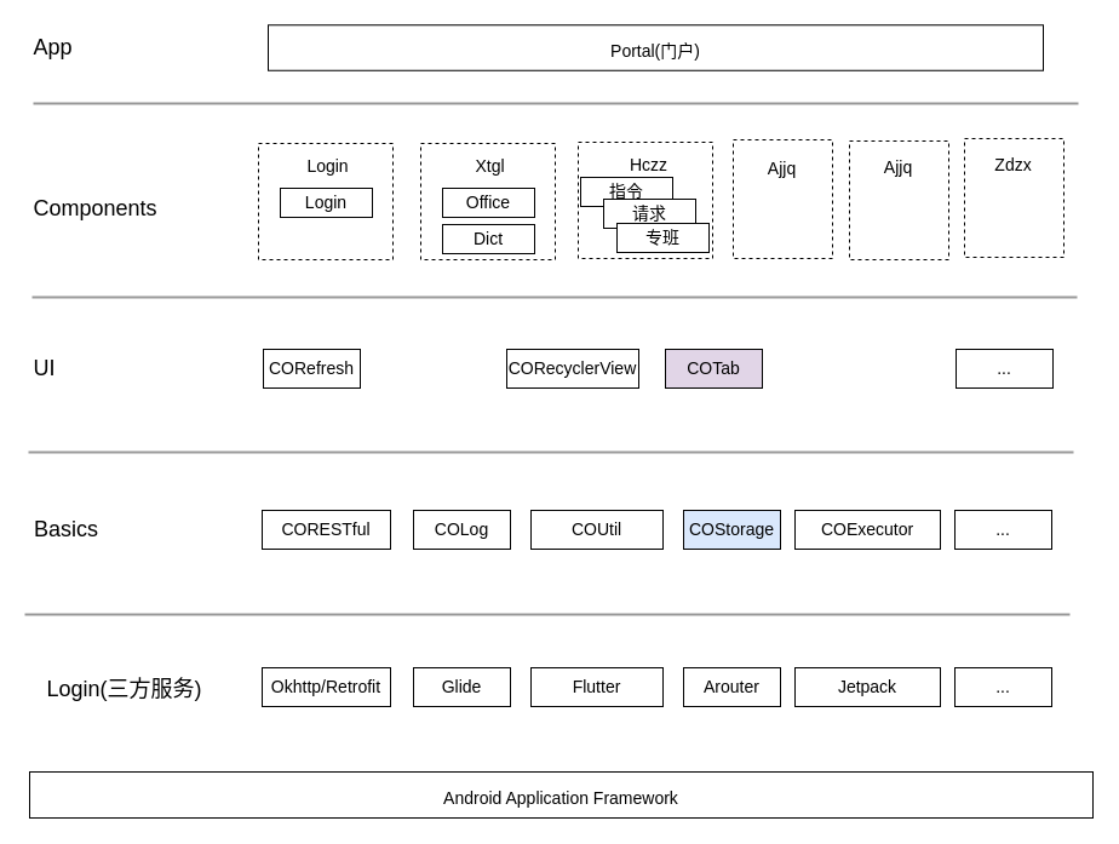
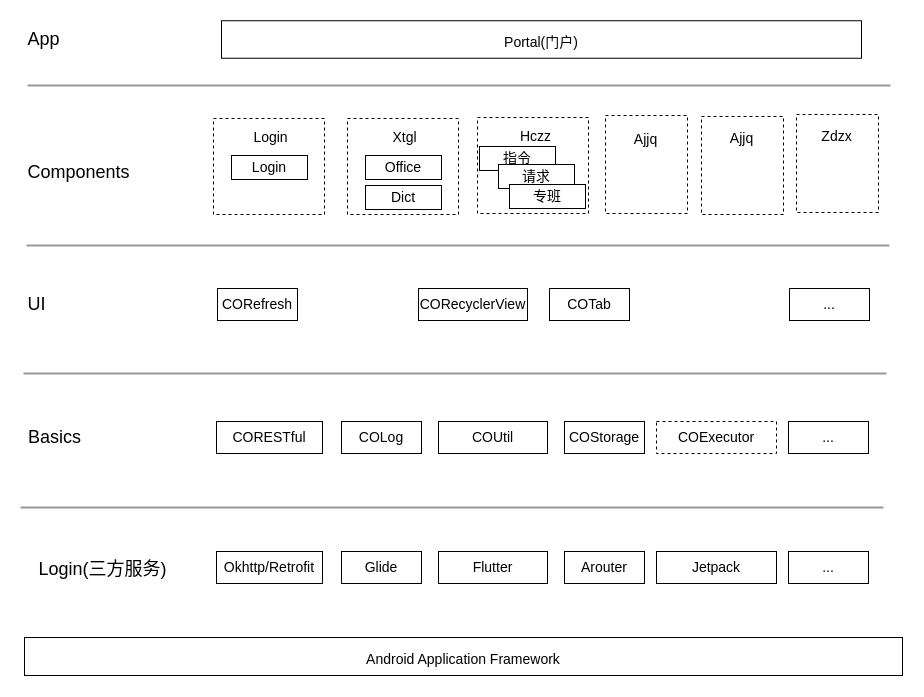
  <mxCell id="0" />
  <mxCell id="1" parent="0" />
  <mxCell id="2" value="&lt;font style=&quot;font-size: 18px&quot;&gt;App&lt;/font&gt;" style="text;html=1;align=center;verticalAlign=middle;resizable=0;points=[];autosize=1;strokeColor=none;fillColor=none;" vertex="1" parent="1"><mxGeometry x="22" y="29" width="42" height="20" as="geometry" /></mxCell>
  <mxCell id="3" value="&lt;font style=&quot;font-size: 14px&quot;&gt;Portal(门户)&lt;/font&gt;" style="rounded=0;whiteSpace=wrap;html=1;fontSize=24;" vertex="1" parent="1"><mxGeometry x="221" y="20.25" width="640" height="37.5" as="geometry" /></mxCell>
  <mxCell id="4" value="&lt;font style=&quot;font-size: 18px&quot;&gt;Components&lt;/font&gt;" style="text;html=1;align=center;verticalAlign=middle;resizable=0;points=[];autosize=1;strokeColor=none;fillColor=none;" vertex="1" parent="1"><mxGeometry x="22" y="162" width="112" height="20" as="geometry" /></mxCell>
  <mxCell id="5" value="" style="rounded=0;whiteSpace=wrap;html=1;fontSize=14;dashed=1;" vertex="1" parent="1"><mxGeometry x="213" y="118" width="111" height="96" as="geometry" /></mxCell>
  <mxCell id="6" value="Login" style="text;html=1;align=center;verticalAlign=middle;resizable=0;points=[];autosize=1;strokeColor=none;fillColor=none;fontSize=14;" vertex="1" parent="1"><mxGeometry x="248" y="126" width="44" height="21" as="geometry" /></mxCell>
  <mxCell id="7" value="Login" style="rounded=0;whiteSpace=wrap;html=1;fontSize=14;" vertex="1" parent="1"><mxGeometry x="231" y="155" width="76" height="24" as="geometry" /></mxCell>
  <mxCell id="8" value="" style="rounded=0;whiteSpace=wrap;html=1;fontSize=14;dashed=1;" vertex="1" parent="1"><mxGeometry x="347" y="118" width="111" height="96" as="geometry" /></mxCell>
  <mxCell id="9" value="Xtgl" style="text;html=1;align=center;verticalAlign=middle;resizable=0;points=[];autosize=1;strokeColor=none;fillColor=none;fontSize=14;" vertex="1" parent="1"><mxGeometry x="387" y="126" width="34" height="21" as="geometry" /></mxCell>
  <mxCell id="10" value="Office" style="rounded=0;whiteSpace=wrap;html=1;fontSize=14;" vertex="1" parent="1"><mxGeometry x="365" y="155" width="76" height="24" as="geometry" /></mxCell>
  <mxCell id="11" value="Dict" style="rounded=0;whiteSpace=wrap;html=1;fontSize=14;" vertex="1" parent="1"><mxGeometry x="365" y="185" width="76" height="24" as="geometry" /></mxCell>
  <mxCell id="12" value="" style="rounded=0;whiteSpace=wrap;html=1;fontSize=14;dashed=1;" vertex="1" parent="1"><mxGeometry x="477" y="117" width="111" height="96" as="geometry" /></mxCell>
  <mxCell id="13" value="Hczz" style="text;html=1;align=center;verticalAlign=middle;resizable=0;points=[];autosize=1;strokeColor=none;fillColor=none;fontSize=14;" vertex="1" parent="1"><mxGeometry x="514" y="125" width="41" height="21" as="geometry" /></mxCell>
  <mxCell id="14" value="" style="rounded=0;whiteSpace=wrap;html=1;fontSize=14;dashed=1;" vertex="1" parent="1"><mxGeometry x="605" y="115" width="82" height="98" as="geometry" /></mxCell>
  <mxCell id="15" value="Ajjq" style="text;html=1;align=center;verticalAlign=middle;resizable=0;points=[];autosize=1;strokeColor=none;fillColor=none;fontSize=14;" vertex="1" parent="1"><mxGeometry x="628" y="128" width="33" height="21" as="geometry" /></mxCell>
  <mxCell id="16" value="" style="rounded=0;whiteSpace=wrap;html=1;fontSize=14;dashed=1;" vertex="1" parent="1"><mxGeometry x="701" y="116" width="82" height="98" as="geometry" /></mxCell>
  <mxCell id="17" value="Ajjq" style="text;html=1;align=center;verticalAlign=middle;resizable=0;points=[];autosize=1;strokeColor=none;fillColor=none;fontSize=14;" vertex="1" parent="1"><mxGeometry x="724" y="127" width="33" height="21" as="geometry" /></mxCell>
  <mxCell id="18" value="" style="rounded=0;whiteSpace=wrap;html=1;fontSize=14;dashed=1;" vertex="1" parent="1"><mxGeometry x="796" y="114" width="82" height="98" as="geometry" /></mxCell>
  <mxCell id="19" value="Zdzx" style="text;html=1;align=center;verticalAlign=middle;resizable=0;points=[];autosize=1;strokeColor=none;fillColor=none;fontSize=14;" vertex="1" parent="1"><mxGeometry x="816" y="125" width="40" height="21" as="geometry" /></mxCell>
  <mxCell id="20" value="指令" style="rounded=0;whiteSpace=wrap;html=1;fontSize=14;" vertex="1" parent="1"><mxGeometry x="479" y="146" width="76" height="24" as="geometry" /></mxCell>
  <mxCell id="21" value="请求" style="rounded=0;whiteSpace=wrap;html=1;fontSize=14;" vertex="1" parent="1"><mxGeometry x="498" y="164" width="76" height="24" as="geometry" /></mxCell>
  <mxCell id="22" value="专班" style="rounded=0;whiteSpace=wrap;html=1;fontSize=14;" vertex="1" parent="1"><mxGeometry x="509" y="184" width="76" height="24" as="geometry" /></mxCell>
  <mxCell id="23" value="&lt;font style=&quot;font-size: 18px&quot;&gt;UI&lt;/font&gt;" style="text;html=1;align=center;verticalAlign=middle;resizable=0;points=[];autosize=1;strokeColor=none;fillColor=none;" vertex="1" parent="1"><mxGeometry x="22" y="294" width="28" height="20" as="geometry" /></mxCell>
  <mxCell id="24" value="&lt;font style=&quot;font-size: 14px&quot;&gt;Android Application Framework&lt;/font&gt;" style="rounded=0;whiteSpace=wrap;html=1;fontSize=24;" vertex="1" parent="1"><mxGeometry x="24" y="637" width="878" height="38" as="geometry" /></mxCell>
  <mxCell id="25" value="&lt;font style=&quot;font-size: 18px&quot;&gt;Login(三方服务)&lt;/font&gt;" style="text;html=1;align=center;verticalAlign=middle;resizable=0;points=[];autosize=1;strokeColor=none;fillColor=none;" vertex="1" parent="1"><mxGeometry x="22" y="559" width="160" height="20" as="geometry" /></mxCell>
  <mxCell id="26" value="&lt;font style=&quot;font-size: 18px&quot;&gt;Basics&lt;/font&gt;" style="text;html=1;align=center;verticalAlign=middle;resizable=0;points=[];autosize=1;strokeColor=none;fillColor=none;" vertex="1" parent="1"><mxGeometry x="22" y="427" width="63" height="20" as="geometry" /></mxCell>
  <mxCell id="27" value="" style="endArrow=none;html=1;rounded=0;fontSize=18;strokeColor=#999999;strokeWidth=2;fillColor=#FFFF33;" edge="1" parent="1"><mxGeometry width="50" height="50" relative="1" as="geometry"><mxPoint x="27" y="85" as="sourcePoint" /><mxPoint x="890" y="85" as="targetPoint" /></mxGeometry></mxCell>
  <mxCell id="28" value="" style="endArrow=none;html=1;rounded=0;fontSize=18;strokeColor=#999999;strokeWidth=2;fillColor=#FFFF33;" edge="1" parent="1"><mxGeometry width="50" height="50" relative="1" as="geometry"><mxPoint x="26" y="245" as="sourcePoint" /><mxPoint x="889" y="245" as="targetPoint" /></mxGeometry></mxCell>
  <mxCell id="29" value="" style="endArrow=none;html=1;rounded=0;fontSize=18;strokeColor=#999999;strokeWidth=2;fillColor=#FFFF33;" edge="1" parent="1"><mxGeometry width="50" height="50" relative="1" as="geometry"><mxPoint x="23" y="373" as="sourcePoint" /><mxPoint x="886" y="373" as="targetPoint" /></mxGeometry></mxCell>
  <mxCell id="30" value="" style="endArrow=none;html=1;rounded=0;fontSize=18;strokeColor=#999999;strokeWidth=2;fillColor=#FFFF33;" edge="1" parent="1"><mxGeometry width="50" height="50" relative="1" as="geometry"><mxPoint x="20" y="507" as="sourcePoint" /><mxPoint x="883" y="507" as="targetPoint" /></mxGeometry></mxCell>
  <mxCell id="31" value="" style="group" vertex="1" connectable="0" parent="1"><mxGeometry x="216" y="421" width="652" height="32" as="geometry" /></mxCell>
  <mxCell id="32" value="CORESTful" style="rounded=0;whiteSpace=wrap;html=1;fontSize=14;container=0;" vertex="1" parent="31"><mxGeometry width="106" height="32" as="geometry" /></mxCell>
  <mxCell id="33" value="COLog" style="rounded=0;whiteSpace=wrap;html=1;fontSize=14;container=0;" vertex="1" parent="31"><mxGeometry x="125" width="80" height="32" as="geometry" /></mxCell>
  <mxCell id="34" value="COUtil" style="rounded=0;whiteSpace=wrap;html=1;fontSize=14;container=0;" vertex="1" parent="31"><mxGeometry x="222" width="109" height="32" as="geometry" /></mxCell>
- <mxCell id="35" value="COStorage" style="rounded=0;whiteSpace=wrap;html=1;fontSize=14;container=0;fillColor=#dae8fc;" vertex="1" parent="31"><mxGeometry x="348" width="80" height="32" as="geometry" /></mxCell>
- <mxCell id="36" value="COExecutor" style="rounded=0;whiteSpace=wrap;html=1;fontSize=14;container=0;" vertex="1" parent="31"><mxGeometry x="440" width="120" height="32" as="geometry" /></mxCell>
+ <mxCell id="35" value="COStorage" style="rounded=0;whiteSpace=wrap;html=1;fontSize=14;container=0;" vertex="1" parent="31"><mxGeometry x="348" width="80" height="32" as="geometry" /></mxCell>
+ <mxCell id="36" value="COExecutor" style="rounded=0;whiteSpace=wrap;html=1;fontSize=14;container=0;dashed=1;" vertex="1" parent="31"><mxGeometry x="440" width="120" height="32" as="geometry" /></mxCell>
  <mxCell id="37" value="..." style="rounded=0;whiteSpace=wrap;html=1;fontSize=14;container=0;" vertex="1" parent="31"><mxGeometry x="572" width="80" height="32" as="geometry" /></mxCell>
  <mxCell id="38" value="" style="group" vertex="1" connectable="0" parent="1"><mxGeometry x="216" y="551" width="652" height="32" as="geometry" /></mxCell>
  <mxCell id="39" value="Okhttp/Retrofit" style="rounded=0;whiteSpace=wrap;html=1;fontSize=14;container=0;" vertex="1" parent="38"><mxGeometry width="106" height="32" as="geometry" /></mxCell>
  <mxCell id="40" value="Glide" style="rounded=0;whiteSpace=wrap;html=1;fontSize=14;container=0;" vertex="1" parent="38"><mxGeometry x="125" width="80" height="32" as="geometry" /></mxCell>
  <mxCell id="41" value="Flutter" style="rounded=0;whiteSpace=wrap;html=1;fontSize=14;container=0;" vertex="1" parent="38"><mxGeometry x="222" width="109" height="32" as="geometry" /></mxCell>
  <mxCell id="42" value="Arouter" style="rounded=0;whiteSpace=wrap;html=1;fontSize=14;container=0;" vertex="1" parent="38"><mxGeometry x="348" width="80" height="32" as="geometry" /></mxCell>
  <mxCell id="43" value="Jetpack" style="rounded=0;whiteSpace=wrap;html=1;fontSize=14;container=0;" vertex="1" parent="38"><mxGeometry x="440" width="120" height="32" as="geometry" /></mxCell>
  <mxCell id="44" value="..." style="rounded=0;whiteSpace=wrap;html=1;fontSize=14;container=0;" vertex="1" parent="38"><mxGeometry x="572" width="80" height="32" as="geometry" /></mxCell>
  <mxCell id="45" value="" style="group" vertex="1" connectable="0" parent="1"><mxGeometry x="217" y="288" width="652" height="32" as="geometry" /></mxCell>
  <mxCell id="46" value="CORefresh" style="rounded=0;whiteSpace=wrap;html=1;fontSize=14;container=0;" vertex="1" parent="45"><mxGeometry width="80" height="32" as="geometry" /></mxCell>
  <mxCell id="47" value="CORecyclerView" style="rounded=0;whiteSpace=wrap;html=1;fontSize=14;container=0;" vertex="1" parent="45"><mxGeometry x="201" width="109" height="32" as="geometry" /></mxCell>
- <mxCell id="48" value="COTab" style="rounded=0;whiteSpace=wrap;html=1;fontSize=14;container=0;fillColor=#e1d5e7;" vertex="1" parent="45"><mxGeometry x="332" width="80" height="32" as="geometry" /></mxCell>
+ <mxCell id="48" value="COTab" style="rounded=0;whiteSpace=wrap;html=1;fontSize=14;container=0;" vertex="1" parent="45"><mxGeometry x="332" width="80" height="32" as="geometry" /></mxCell>
  <mxCell id="49" value="..." style="rounded=0;whiteSpace=wrap;html=1;fontSize=14;container=0;" vertex="1" parent="45"><mxGeometry x="572" width="80" height="32" as="geometry" /></mxCell>
